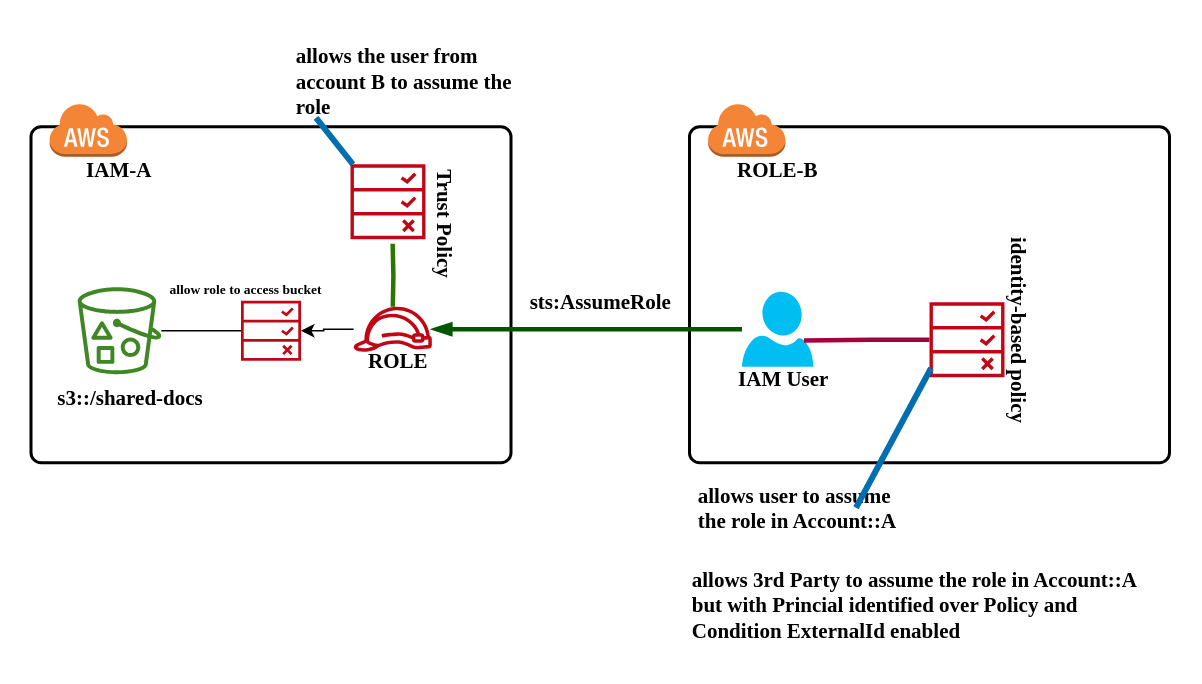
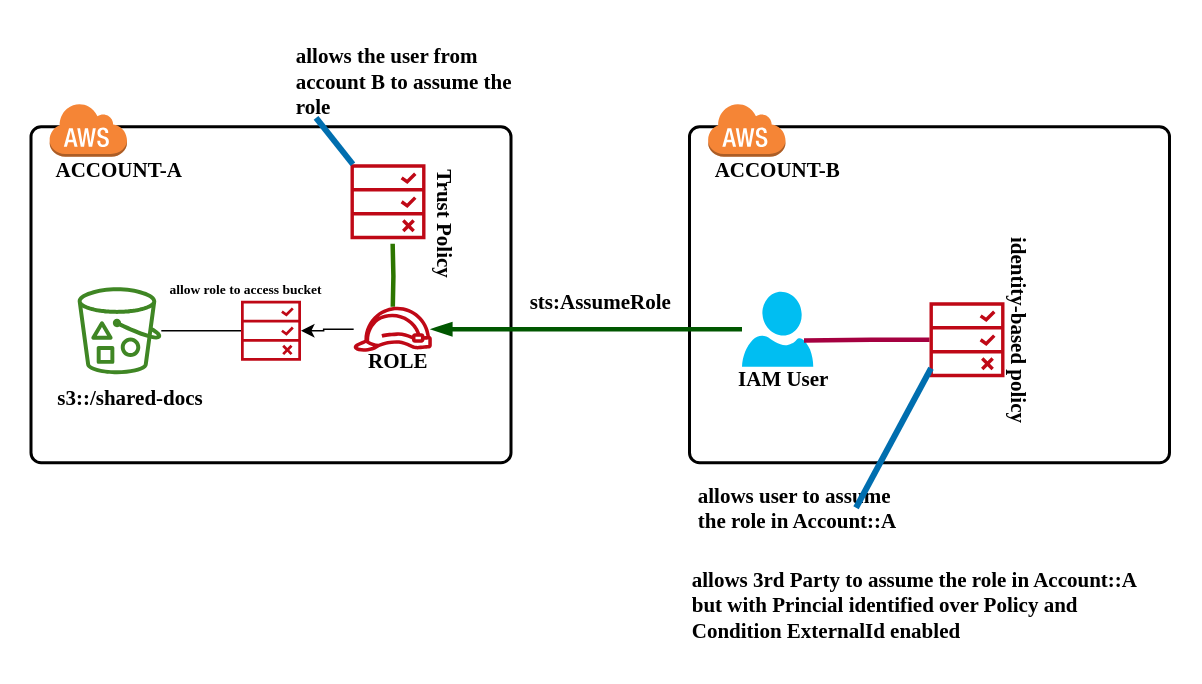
  <mxCell id="0" />
  <mxCell id="1" parent="0" />
  <mxCell id="2" value="" style="rounded=1;arcSize=3;dashed=0;fillColor=none;gradientColor=none;strokeWidth=2;" vertex="1" parent="1"><mxGeometry x="20" y="84" width="320" height="224" as="geometry" /></mxCell>
  <mxCell id="3" value="" style="dashed=0;html=1;shape=mxgraph.aws3.cloud;fillColor=#F58536;gradientColor=none;dashed=0;" vertex="1" parent="1"><mxGeometry x="32" y="68" width="52" height="36" as="geometry" /></mxCell>
- <mxCell id="4" value="IAM-A" style="text;html=1;strokeColor=none;fillColor=none;align=center;verticalAlign=middle;whiteSpace=wrap;rounded=0;fontFamily=Comic Sans MS;fontSize=14;fontStyle=1" vertex="1" parent="1"><mxGeometry x="24" y="99" width="110" height="30" as="geometry" /></mxCell>
+ <mxCell id="4" value="ACCOUNT-A" style="text;html=1;strokeColor=none;fillColor=none;align=center;verticalAlign=middle;whiteSpace=wrap;rounded=0;fontFamily=Comic Sans MS;fontSize=14;fontStyle=1" vertex="1" parent="1"><mxGeometry x="24" y="99" width="110" height="30" as="geometry" /></mxCell>
  <mxCell id="5" value="" style="rounded=1;arcSize=3;dashed=0;fillColor=none;gradientColor=none;strokeWidth=2;" vertex="1" parent="1"><mxGeometry x="459" y="84" width="320" height="224" as="geometry" /></mxCell>
  <mxCell id="6" value="" style="dashed=0;html=1;shape=mxgraph.aws3.cloud;fillColor=#F58536;gradientColor=none;dashed=0;" vertex="1" parent="1"><mxGeometry x="471" y="68" width="52" height="36" as="geometry" /></mxCell>
- <mxCell id="7" value="ROLE-B" style="text;html=1;strokeColor=none;fillColor=none;align=center;verticalAlign=middle;whiteSpace=wrap;rounded=0;fontFamily=Comic Sans MS;fontSize=14;fontStyle=1" vertex="1" parent="1"><mxGeometry x="463" y="99" width="110" height="30" as="geometry" /></mxCell>
+ <mxCell id="7" value="ACCOUNT-B" style="text;html=1;strokeColor=none;fillColor=none;align=center;verticalAlign=middle;whiteSpace=wrap;rounded=0;fontFamily=Comic Sans MS;fontSize=14;fontStyle=1" vertex="1" parent="1"><mxGeometry x="463" y="99" width="110" height="30" as="geometry" /></mxCell>
  <mxCell id="8" style="edgeStyle=orthogonalEdgeStyle;rounded=0;orthogonalLoop=1;jettySize=auto;html=1;endArrow=none;endFill=0;fillColor=#60a917;strokeColor=#2D7600;strokeWidth=3;" edge="1" parent="1" target="11"><mxGeometry relative="1" as="geometry"><mxPoint x="261.1" y="162" as="sourcePoint" /></mxGeometry></mxCell>
  <mxCell id="9" value="Trust Policy" style="text;html=1;strokeColor=none;fillColor=none;align=center;verticalAlign=middle;whiteSpace=wrap;rounded=0;fontFamily=Comic Sans MS;fontSize=14;fontStyle=1;rotation=90;" vertex="1" parent="1"><mxGeometry x="245" y="134" width="100" height="30" as="geometry" /></mxCell>
  <mxCell id="10" style="edgeStyle=orthogonalEdgeStyle;rounded=0;orthogonalLoop=1;jettySize=auto;html=1;" edge="1" parent="1" source="11" target="28"><mxGeometry relative="1" as="geometry" /></mxCell>
  <mxCell id="11" value="" style="sketch=0;outlineConnect=0;fontColor=#232F3E;gradientColor=none;fillColor=#BF0816;strokeColor=none;dashed=0;verticalLabelPosition=bottom;verticalAlign=top;align=center;html=1;fontSize=12;fontStyle=0;aspect=fixed;pointerEvents=1;shape=mxgraph.aws4.role;" vertex="1" parent="1"><mxGeometry x="234.57" y="204" width="53.18" height="30" as="geometry" /></mxCell>
  <mxCell id="12" value="ROLE" style="text;html=1;strokeColor=none;fillColor=none;align=center;verticalAlign=middle;whiteSpace=wrap;rounded=0;fontFamily=Comic Sans MS;fontSize=14;fontStyle=1;rotation=0;" vertex="1" parent="1"><mxGeometry x="234.57" y="228" width="60" height="25" as="geometry" /></mxCell>
  <mxCell id="13" value="" style="sketch=0;outlineConnect=0;fontColor=#232F3E;gradientColor=none;fillColor=#3F8624;strokeColor=none;dashed=0;verticalLabelPosition=bottom;verticalAlign=top;align=center;html=1;fontSize=12;fontStyle=0;aspect=fixed;pointerEvents=1;shape=mxgraph.aws4.bucket_with_objects;" vertex="1" parent="1"><mxGeometry x="51.11" y="191" width="55.77" height="58" as="geometry" /></mxCell>
  <mxCell id="14" value="s3::/shared-docs" style="text;html=1;strokeColor=none;fillColor=none;align=center;verticalAlign=middle;whiteSpace=wrap;rounded=0;fontFamily=Comic Sans MS;fontSize=14;fontStyle=1;rotation=0;" vertex="1" parent="1"><mxGeometry x="24" y="253" width="125" height="25" as="geometry" /></mxCell>
  <mxCell id="15" style="edgeStyle=orthogonalEdgeStyle;rounded=0;orthogonalLoop=1;jettySize=auto;html=1;fillColor=#008a00;strokeColor=#005700;strokeWidth=3;endArrow=blockThin;endFill=1;" edge="1" parent="1" source="16" target="11"><mxGeometry relative="1" as="geometry" /></mxCell>
  <mxCell id="16" value="" style="verticalLabelPosition=bottom;html=1;verticalAlign=top;align=center;strokeColor=none;fillColor=#00BEF2;shape=mxgraph.azure.user;" vertex="1" parent="1"><mxGeometry x="494" y="194" width="47.5" height="50" as="geometry" /></mxCell>
  <mxCell id="17" value="IAM User" style="text;html=1;strokeColor=none;fillColor=none;align=center;verticalAlign=middle;whiteSpace=wrap;rounded=0;fontFamily=Comic Sans MS;fontSize=14;fontStyle=1;rotation=0;" vertex="1" parent="1"><mxGeometry x="483" y="240" width="78" height="25" as="geometry" /></mxCell>
  <mxCell id="18" value="sts:AssumeRole" style="text;html=1;strokeColor=none;fillColor=none;align=center;verticalAlign=middle;whiteSpace=wrap;rounded=0;fontFamily=Comic Sans MS;fontSize=14;fontStyle=1;rotation=0;" vertex="1" parent="1"><mxGeometry x="340" y="189" width="120" height="25" as="geometry" /></mxCell>
  <mxCell id="19" style="edgeStyle=orthogonalEdgeStyle;rounded=0;orthogonalLoop=1;jettySize=auto;html=1;entryX=0.87;entryY=0.65;entryDx=0;entryDy=0;entryPerimeter=0;endArrow=none;endFill=0;fillColor=#d80073;strokeColor=#A50040;strokeWidth=3;" edge="1" parent="1" source="20" target="16"><mxGeometry relative="1" as="geometry" /></mxCell>
  <mxCell id="20" value="" style="sketch=0;outlineConnect=0;fontColor=#232F3E;gradientColor=none;fillColor=#BF0816;strokeColor=none;dashed=0;verticalLabelPosition=bottom;verticalAlign=top;align=center;html=1;fontSize=12;fontStyle=0;aspect=fixed;pointerEvents=1;shape=mxgraph.aws4.waf_rule;" vertex="1" parent="1"><mxGeometry x="619" y="201" width="50" height="50" as="geometry" /></mxCell>
  <mxCell id="21" value="" style="sketch=0;outlineConnect=0;fontColor=#232F3E;gradientColor=none;fillColor=#BF0816;strokeColor=none;dashed=0;verticalLabelPosition=bottom;verticalAlign=top;align=center;html=1;fontSize=12;fontStyle=0;aspect=fixed;pointerEvents=1;shape=mxgraph.aws4.waf_rule;" vertex="1" parent="1"><mxGeometry x="233" y="109" width="50" height="50" as="geometry" /></mxCell>
  <mxCell id="22" value="identity-based policy" style="text;html=1;strokeColor=none;fillColor=none;align=center;verticalAlign=middle;whiteSpace=wrap;rounded=0;fontFamily=Comic Sans MS;fontSize=14;fontStyle=1;rotation=90;" vertex="1" parent="1"><mxGeometry x="603" y="205" width="150" height="30" as="geometry" /></mxCell>
  <mxCell id="23" value="allows user to assume the role in Account::A" style="text;html=1;strokeColor=none;fillColor=none;align=left;verticalAlign=middle;whiteSpace=wrap;rounded=0;fontFamily=Comic Sans MS;fontSize=14;fontStyle=1;rotation=0;" vertex="1" parent="1"><mxGeometry x="463" y="304" width="146" height="70" as="geometry" /></mxCell>
  <mxCell id="24" value="allows the user from account B to assume the role" style="text;html=1;strokeColor=none;fillColor=none;align=left;verticalAlign=middle;whiteSpace=wrap;rounded=0;fontFamily=Comic Sans MS;fontSize=14;fontStyle=1;rotation=0;" vertex="1" parent="1"><mxGeometry x="195" y="20" width="146" height="70" as="geometry" /></mxCell>
  <mxCell id="25" value="" style="endArrow=none;html=1;rounded=0;fillColor=#1ba1e2;strokeColor=#006EAF;strokeWidth=4;exitX=0.733;exitY=0.486;exitDx=0;exitDy=0;exitPerimeter=0;" edge="1" parent="1" source="23"><mxGeometry width="50" height="50" relative="1" as="geometry"><mxPoint x="570" y="295" as="sourcePoint" /><mxPoint x="620" y="245" as="targetPoint" /></mxGeometry></mxCell>
  <mxCell id="26" value="" style="endArrow=none;html=1;rounded=0;fillColor=#1ba1e2;strokeColor=#006EAF;strokeWidth=4;exitX=0.103;exitY=0.829;exitDx=0;exitDy=0;exitPerimeter=0;" edge="1" parent="1" source="24"><mxGeometry width="50" height="50" relative="1" as="geometry"><mxPoint x="181.57" y="168" as="sourcePoint" /><mxPoint x="234.57" y="109" as="targetPoint" /></mxGeometry></mxCell>
  <mxCell id="27" style="edgeStyle=orthogonalEdgeStyle;rounded=0;orthogonalLoop=1;jettySize=auto;html=1;endArrow=none;endFill=0;" edge="1" parent="1" source="28" target="13"><mxGeometry relative="1" as="geometry" /></mxCell>
  <mxCell id="28" value="" style="sketch=0;outlineConnect=0;fontColor=#232F3E;gradientColor=none;fillColor=#BF0816;strokeColor=none;dashed=0;verticalLabelPosition=bottom;verticalAlign=top;align=center;html=1;fontSize=12;fontStyle=0;aspect=fixed;pointerEvents=1;shape=mxgraph.aws4.waf_rule;" vertex="1" parent="1"><mxGeometry x="160" y="200" width="40" height="40" as="geometry" /></mxCell>
  <mxCell id="29" value="&lt;font style=&quot;font-size: 9px;&quot;&gt;allow role to access bucket&lt;/font&gt;" style="text;html=1;strokeColor=none;fillColor=none;align=center;verticalAlign=middle;whiteSpace=wrap;rounded=0;fontFamily=Comic Sans MS;fontSize=14;fontStyle=1;rotation=0;" vertex="1" parent="1"><mxGeometry x="91" y="177" width="145" height="30" as="geometry" /></mxCell>
  <mxCell id="30" value="allows 3rd Party to assume the role in Account::A but with Princial identified over Policy and Condition ExternalId enabled" style="text;html=1;strokeColor=none;fillColor=none;align=left;verticalAlign=middle;whiteSpace=wrap;rounded=0;fontFamily=Comic Sans MS;fontSize=14;fontStyle=1;rotation=0;" vertex="1" parent="1"><mxGeometry x="459" y="374" width="320" height="60" as="geometry" /></mxCell>
